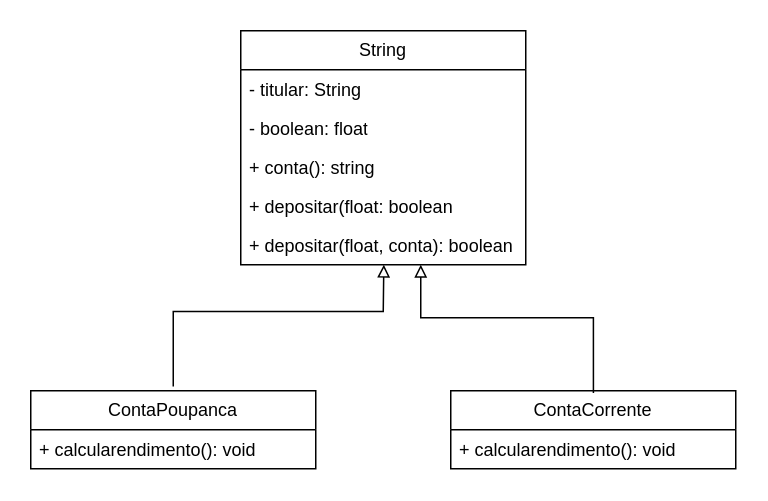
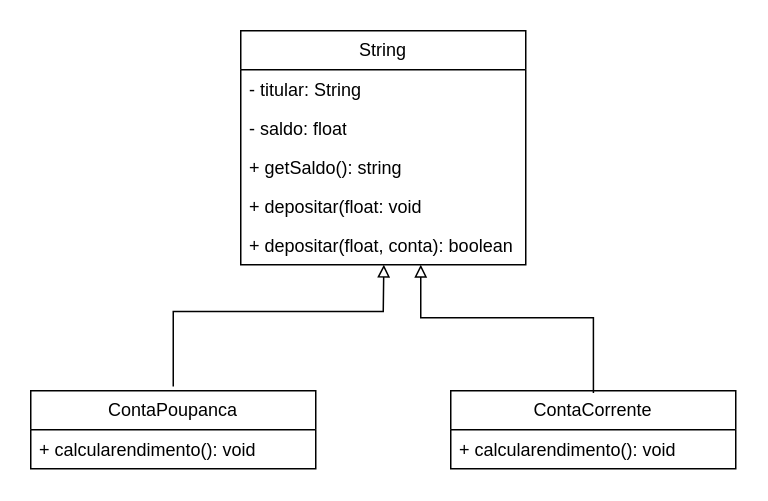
  <mxCell id="0" />
  <mxCell id="1" parent="0" />
  <mxCell id="2" value="String" style="swimlane;fontStyle=0;childLayout=stackLayout;horizontal=1;startSize=26;fillColor=none;horizontalStack=0;resizeParent=1;resizeParentMax=0;resizeLast=0;collapsible=1;marginBottom=0;whiteSpace=wrap;html=1;" vertex="1" parent="1"><mxGeometry x="160" y="20" width="190" height="156" as="geometry" /></mxCell>
  <mxCell id="3" value="- titular: String" style="text;strokeColor=none;fillColor=none;align=left;verticalAlign=top;spacingLeft=4;spacingRight=4;overflow=hidden;rotatable=0;points=[[0,0.5],[1,0.5]];portConstraint=eastwest;whiteSpace=wrap;html=1;" vertex="1" parent="2"><mxGeometry y="26" width="190" height="26" as="geometry" /></mxCell>
- <mxCell id="4" value="- boolean: float" style="text;strokeColor=none;fillColor=none;align=left;verticalAlign=top;spacingLeft=4;spacingRight=4;overflow=hidden;rotatable=0;points=[[0,0.5],[1,0.5]];portConstraint=eastwest;whiteSpace=wrap;html=1;" vertex="1" parent="2"><mxGeometry y="52" width="190" height="26" as="geometry" /></mxCell>
- <mxCell id="5" value="+ conta(): string" style="text;strokeColor=none;fillColor=none;align=left;verticalAlign=top;spacingLeft=4;spacingRight=4;overflow=hidden;rotatable=0;points=[[0,0.5],[1,0.5]];portConstraint=eastwest;whiteSpace=wrap;html=1;" vertex="1" parent="2"><mxGeometry y="78" width="190" height="26" as="geometry" /></mxCell>
- <mxCell id="6" value="+ depositar(float: boolean" style="text;strokeColor=none;fillColor=none;align=left;verticalAlign=top;spacingLeft=4;spacingRight=4;overflow=hidden;rotatable=0;points=[[0,0.5],[1,0.5]];portConstraint=eastwest;whiteSpace=wrap;html=1;" vertex="1" parent="2"><mxGeometry y="104" width="190" height="26" as="geometry" /></mxCell>
+ <mxCell id="4" value="- saldo: float" style="text;strokeColor=none;fillColor=none;align=left;verticalAlign=top;spacingLeft=4;spacingRight=4;overflow=hidden;rotatable=0;points=[[0,0.5],[1,0.5]];portConstraint=eastwest;whiteSpace=wrap;html=1;" vertex="1" parent="2"><mxGeometry y="52" width="190" height="26" as="geometry" /></mxCell>
+ <mxCell id="5" value="+ getSaldo(): string" style="text;strokeColor=none;fillColor=none;align=left;verticalAlign=top;spacingLeft=4;spacingRight=4;overflow=hidden;rotatable=0;points=[[0,0.5],[1,0.5]];portConstraint=eastwest;whiteSpace=wrap;html=1;" vertex="1" parent="2"><mxGeometry y="78" width="190" height="26" as="geometry" /></mxCell>
+ <mxCell id="6" value="+ depositar(float: void" style="text;strokeColor=none;fillColor=none;align=left;verticalAlign=top;spacingLeft=4;spacingRight=4;overflow=hidden;rotatable=0;points=[[0,0.5],[1,0.5]];portConstraint=eastwest;whiteSpace=wrap;html=1;" vertex="1" parent="2"><mxGeometry y="104" width="190" height="26" as="geometry" /></mxCell>
  <mxCell id="7" value="+ depositar(float, conta): boolean" style="text;strokeColor=none;fillColor=none;align=left;verticalAlign=top;spacingLeft=4;spacingRight=4;overflow=hidden;rotatable=0;points=[[0,0.5],[1,0.5]];portConstraint=eastwest;whiteSpace=wrap;html=1;" vertex="1" parent="2"><mxGeometry y="130" width="190" height="26" as="geometry" /></mxCell>
  <mxCell id="8" value="ContaPoupanca" style="swimlane;fontStyle=0;childLayout=stackLayout;horizontal=1;startSize=26;fillColor=none;horizontalStack=0;resizeParent=1;resizeParentMax=0;resizeLast=0;collapsible=1;marginBottom=0;whiteSpace=wrap;html=1;" vertex="1" parent="1"><mxGeometry x="20" y="260" width="190" height="52" as="geometry"><mxRectangle x="190" y="680" width="130" height="30" as="alternateBounds" /></mxGeometry></mxCell>
  <mxCell id="9" value="+ calcularendimento(): void" style="text;strokeColor=none;fillColor=none;align=left;verticalAlign=top;spacingLeft=4;spacingRight=4;overflow=hidden;rotatable=0;points=[[0,0.5],[1,0.5]];portConstraint=eastwest;whiteSpace=wrap;html=1;" vertex="1" parent="8"><mxGeometry y="26" width="190" height="26" as="geometry" /></mxCell>
  <mxCell id="10" style="edgeStyle=none;html=1;entryX=0.502;entryY=1.109;entryDx=0;entryDy=0;entryPerimeter=0;rounded=0;curved=0;endArrow=block;endFill=0;" edge="1" parent="1"><mxGeometry relative="1" as="geometry"><mxPoint x="115" y="257.17" as="sourcePoint" /><mxPoint x="255.38" y="176.004" as="targetPoint" /><Array as="points"><mxPoint x="115" y="207.17" /><mxPoint x="255" y="207.17" /></Array></mxGeometry></mxCell>
  <mxCell id="11" style="edgeStyle=orthogonalEdgeStyle;html=1;exitX=0.5;exitY=0;exitDx=0;exitDy=0;entryX=0.631;entryY=0.945;entryDx=0;entryDy=0;entryPerimeter=0;rounded=0;curved=0;endArrow=block;endFill=0;" edge="1" parent="1"><mxGeometry relative="1" as="geometry"><mxPoint x="280" y="176" as="targetPoint" /><mxPoint x="395.11" y="261.43" as="sourcePoint" /><Array as="points"><mxPoint x="395.11" y="211.43" /><mxPoint x="280.11" y="211.43" /></Array></mxGeometry></mxCell>
  <mxCell id="12" value="ContaCorrente" style="swimlane;fontStyle=0;childLayout=stackLayout;horizontal=1;startSize=26;fillColor=none;horizontalStack=0;resizeParent=1;resizeParentMax=0;resizeLast=0;collapsible=1;marginBottom=0;whiteSpace=wrap;html=1;strokeColor=default;" vertex="1" parent="1"><mxGeometry x="300" y="260" width="190" height="52" as="geometry"><mxRectangle x="190" y="680" width="130" height="30" as="alternateBounds" /></mxGeometry></mxCell>
  <mxCell id="13" value="+ calcularendimento(): void" style="text;strokeColor=none;fillColor=none;align=left;verticalAlign=top;spacingLeft=4;spacingRight=4;overflow=hidden;rotatable=0;points=[[0,0.5],[1,0.5]];portConstraint=eastwest;whiteSpace=wrap;html=1;" vertex="1" parent="12"><mxGeometry y="26" width="190" height="26" as="geometry" /></mxCell>
